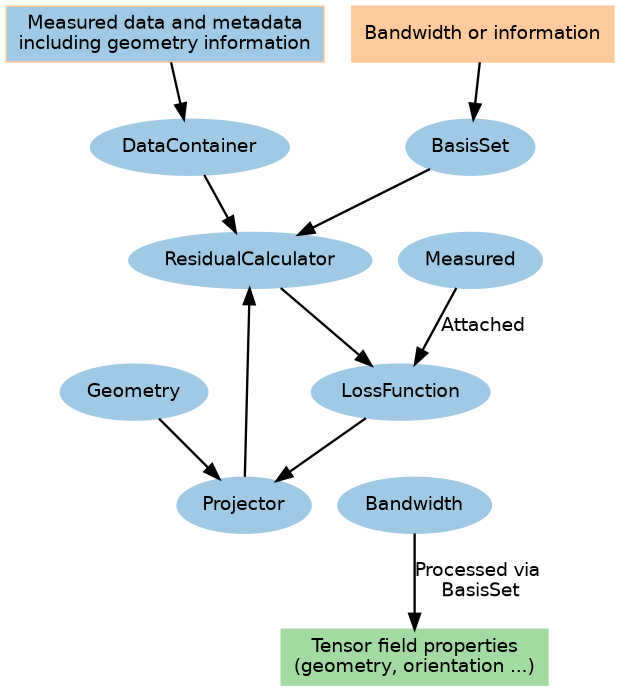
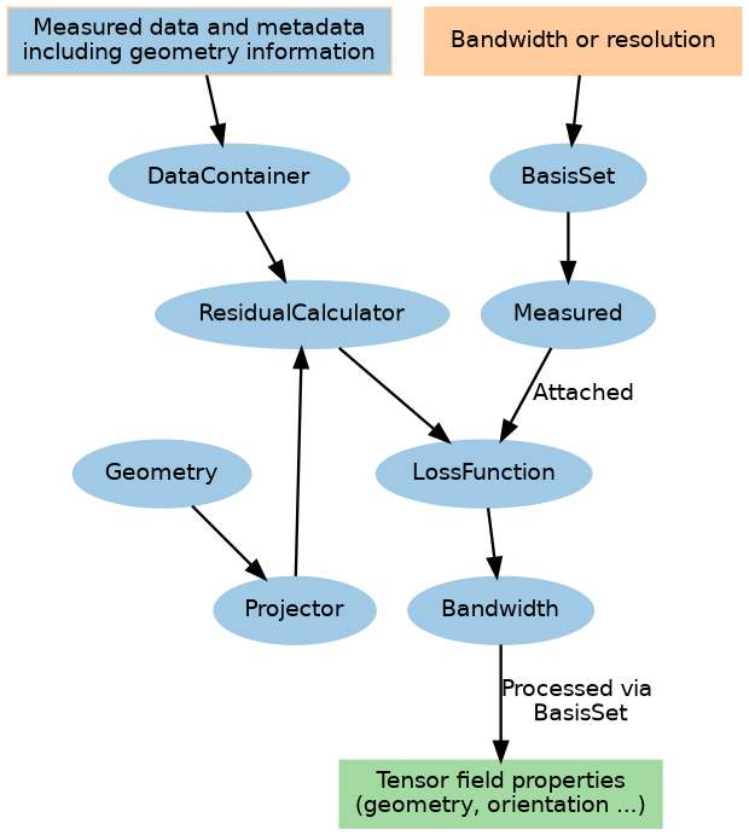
  digraph {
    fontname=helvetica
    fontsize=12.0
    rankdir=TB
    node [color="#a0c9e5" fontcolor=black fontname=helvetica fontsize=12.0 shape=ellipse style=filled]
    edge [fontname=helvetica fontsize=12.0 penwidth=1.5]
    n1 [color="#ffca9c" fillcolor="#a0c9e5" label="Measured data and metadata\nincluding geometry information" shape=box]
    n2 [label=DataContainer]
    n3 [label=ResidualCalculator]
-   n4 [color="#ffca9c" label="Bandwidth or information" shape=box]
+   n4 [color="#ffca9c" label="Bandwidth or resolution" shape=box]
    n5 [label=BasisSet]
    n6 [label=Geometry]
    n7 [label=Projector]
    n8 [label=LossFunction]
    n9 [label=Bandwidth]
    n10 [label=Measured]
    n11 [color="#a2daa2" label="Tensor field properties\n(geometry, orientation ...)" shape=rectangle]
    n1 -> n2
    n2 -> n3
    n3 -> n8
    n4 -> n5
-   n5 -> n3
+   n5 -> n10
    n6 -> n7
    n7 -> n3
-   n8 -> n7
+   n8 -> n9
    n9 -> n11 [label="Processed via\n BasisSet"]
    n10 -> n8 [label=Attached]
  }
